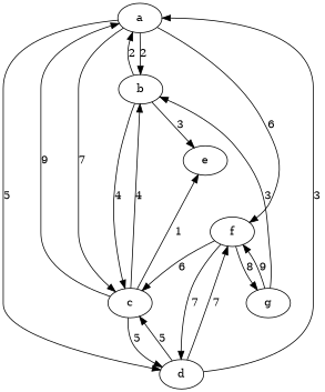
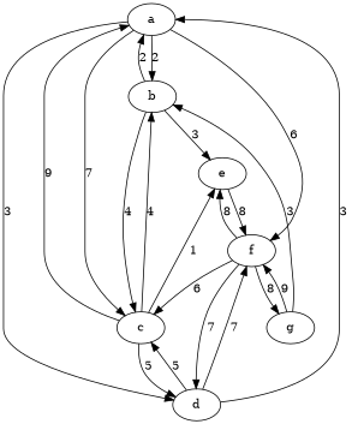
  digraph {
    edge [weight=3]
    a
    b
    c
    d
    f
    e
    g
    a -> b [label=2 weight=2]
    a -> c [label=7]
-   a -> d [label=5]
+   a -> d [label=3]
    a -> f [label=6 weight=6]
    b -> a [label=2 weight=2]
    b -> c [label=4 weight=4]
    b -> e [label=3]
    c -> a [label=9]
    c -> b [label=4 weight=4]
    c -> d [label=5 weight=5]
    c -> e [label=1 weight=1]
    d -> a [label=3]
    d -> c [label=5 weight=5]
    d -> f [label=7 weight=7]
    f -> c [label=6 weight=6]
    f -> d [label=7 weight=7]
+   f -> e [label=8 weight=8]
    f -> g [label=8 weight=9]
+   e -> f [label=8 weight=8]
    g -> b [label=3]
    g -> f [label=9 weight=9]
  }
